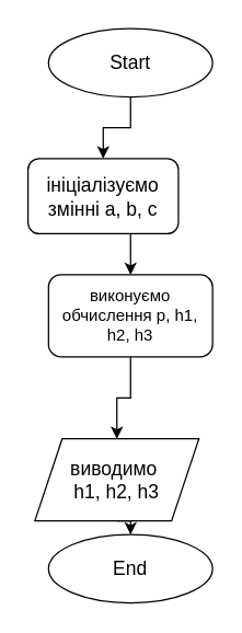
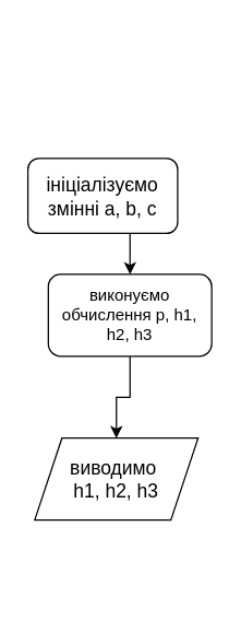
  <mxCell id="0" />
  <mxCell id="1" parent="0" />
- <mxCell id="2" value="&lt;font style=&quot;font-size: 14px;&quot;&gt;End&lt;/font&gt;" style="ellipse;whiteSpace=wrap;html=1;" vertex="1" parent="1"><mxGeometry x="35" y="390" width="120" height="50" as="geometry" /></mxCell>
- <mxCell id="3" style="edgeStyle=orthogonalEdgeStyle;rounded=0;orthogonalLoop=1;jettySize=auto;html=1;exitX=0.5;exitY=1;exitDx=0;exitDy=0;entryX=0.5;entryY=0;entryDx=0;entryDy=0;" edge="1" parent="1" source="4" target="6"><mxGeometry relative="1" as="geometry" /></mxCell>
- <mxCell id="4" value="&lt;font style=&quot;font-size: 14px;&quot;&gt;Start&lt;/font&gt;" style="ellipse;whiteSpace=wrap;html=1;" vertex="1" parent="1"><mxGeometry x="35" y="20" width="120" height="50" as="geometry" /></mxCell>
  <mxCell id="5" style="edgeStyle=orthogonalEdgeStyle;rounded=0;orthogonalLoop=1;jettySize=auto;html=1;exitX=0.5;exitY=1;exitDx=0;exitDy=0;entryX=0.5;entryY=0;entryDx=0;entryDy=0;" edge="1" parent="1" source="6" target="8"><mxGeometry relative="1" as="geometry" /></mxCell>
  <mxCell id="6" value="&lt;font style=&quot;font-size: 14px;&quot;&gt;ініціалізуємо змінні a, b, c&lt;/font&gt;" style="rounded=1;whiteSpace=wrap;html=1;" vertex="1" parent="1"><mxGeometry x="20" y="115" width="110" height="55" as="geometry" /></mxCell>
  <mxCell id="7" style="edgeStyle=orthogonalEdgeStyle;rounded=0;orthogonalLoop=1;jettySize=auto;html=1;exitX=0.5;exitY=1;exitDx=0;exitDy=0;entryX=0.5;entryY=0;entryDx=0;entryDy=0;" edge="1" parent="1" source="8" target="10"><mxGeometry relative="1" as="geometry" /></mxCell>
  <mxCell id="8" value="виконуємо обчислення p, h1, h2, h3" style="rounded=1;whiteSpace=wrap;html=1;" vertex="1" parent="1"><mxGeometry x="35" y="200" width="120" height="60" as="geometry" /></mxCell>
- <mxCell id="9" style="edgeStyle=orthogonalEdgeStyle;rounded=0;orthogonalLoop=1;jettySize=auto;html=1;exitX=0.5;exitY=1;exitDx=0;exitDy=0;entryX=0.5;entryY=0;entryDx=0;entryDy=0;" edge="1" parent="1" source="10" target="2"><mxGeometry relative="1" as="geometry" /></mxCell>
  <mxCell id="10" value="&lt;font style=&quot;font-size: 14px;&quot;&gt;виводимо&amp;nbsp;&lt;/font&gt;&lt;div style=&quot;font-size: 14px;&quot;&gt;&lt;font style=&quot;font-size: 14px;&quot;&gt;h1, h2, h3&lt;/font&gt;&lt;/div&gt;" style="shape=parallelogram;perimeter=parallelogramPerimeter;whiteSpace=wrap;html=1;fixedSize=1;" vertex="1" parent="1"><mxGeometry x="25" y="320" width="120" height="60" as="geometry" /></mxCell>
